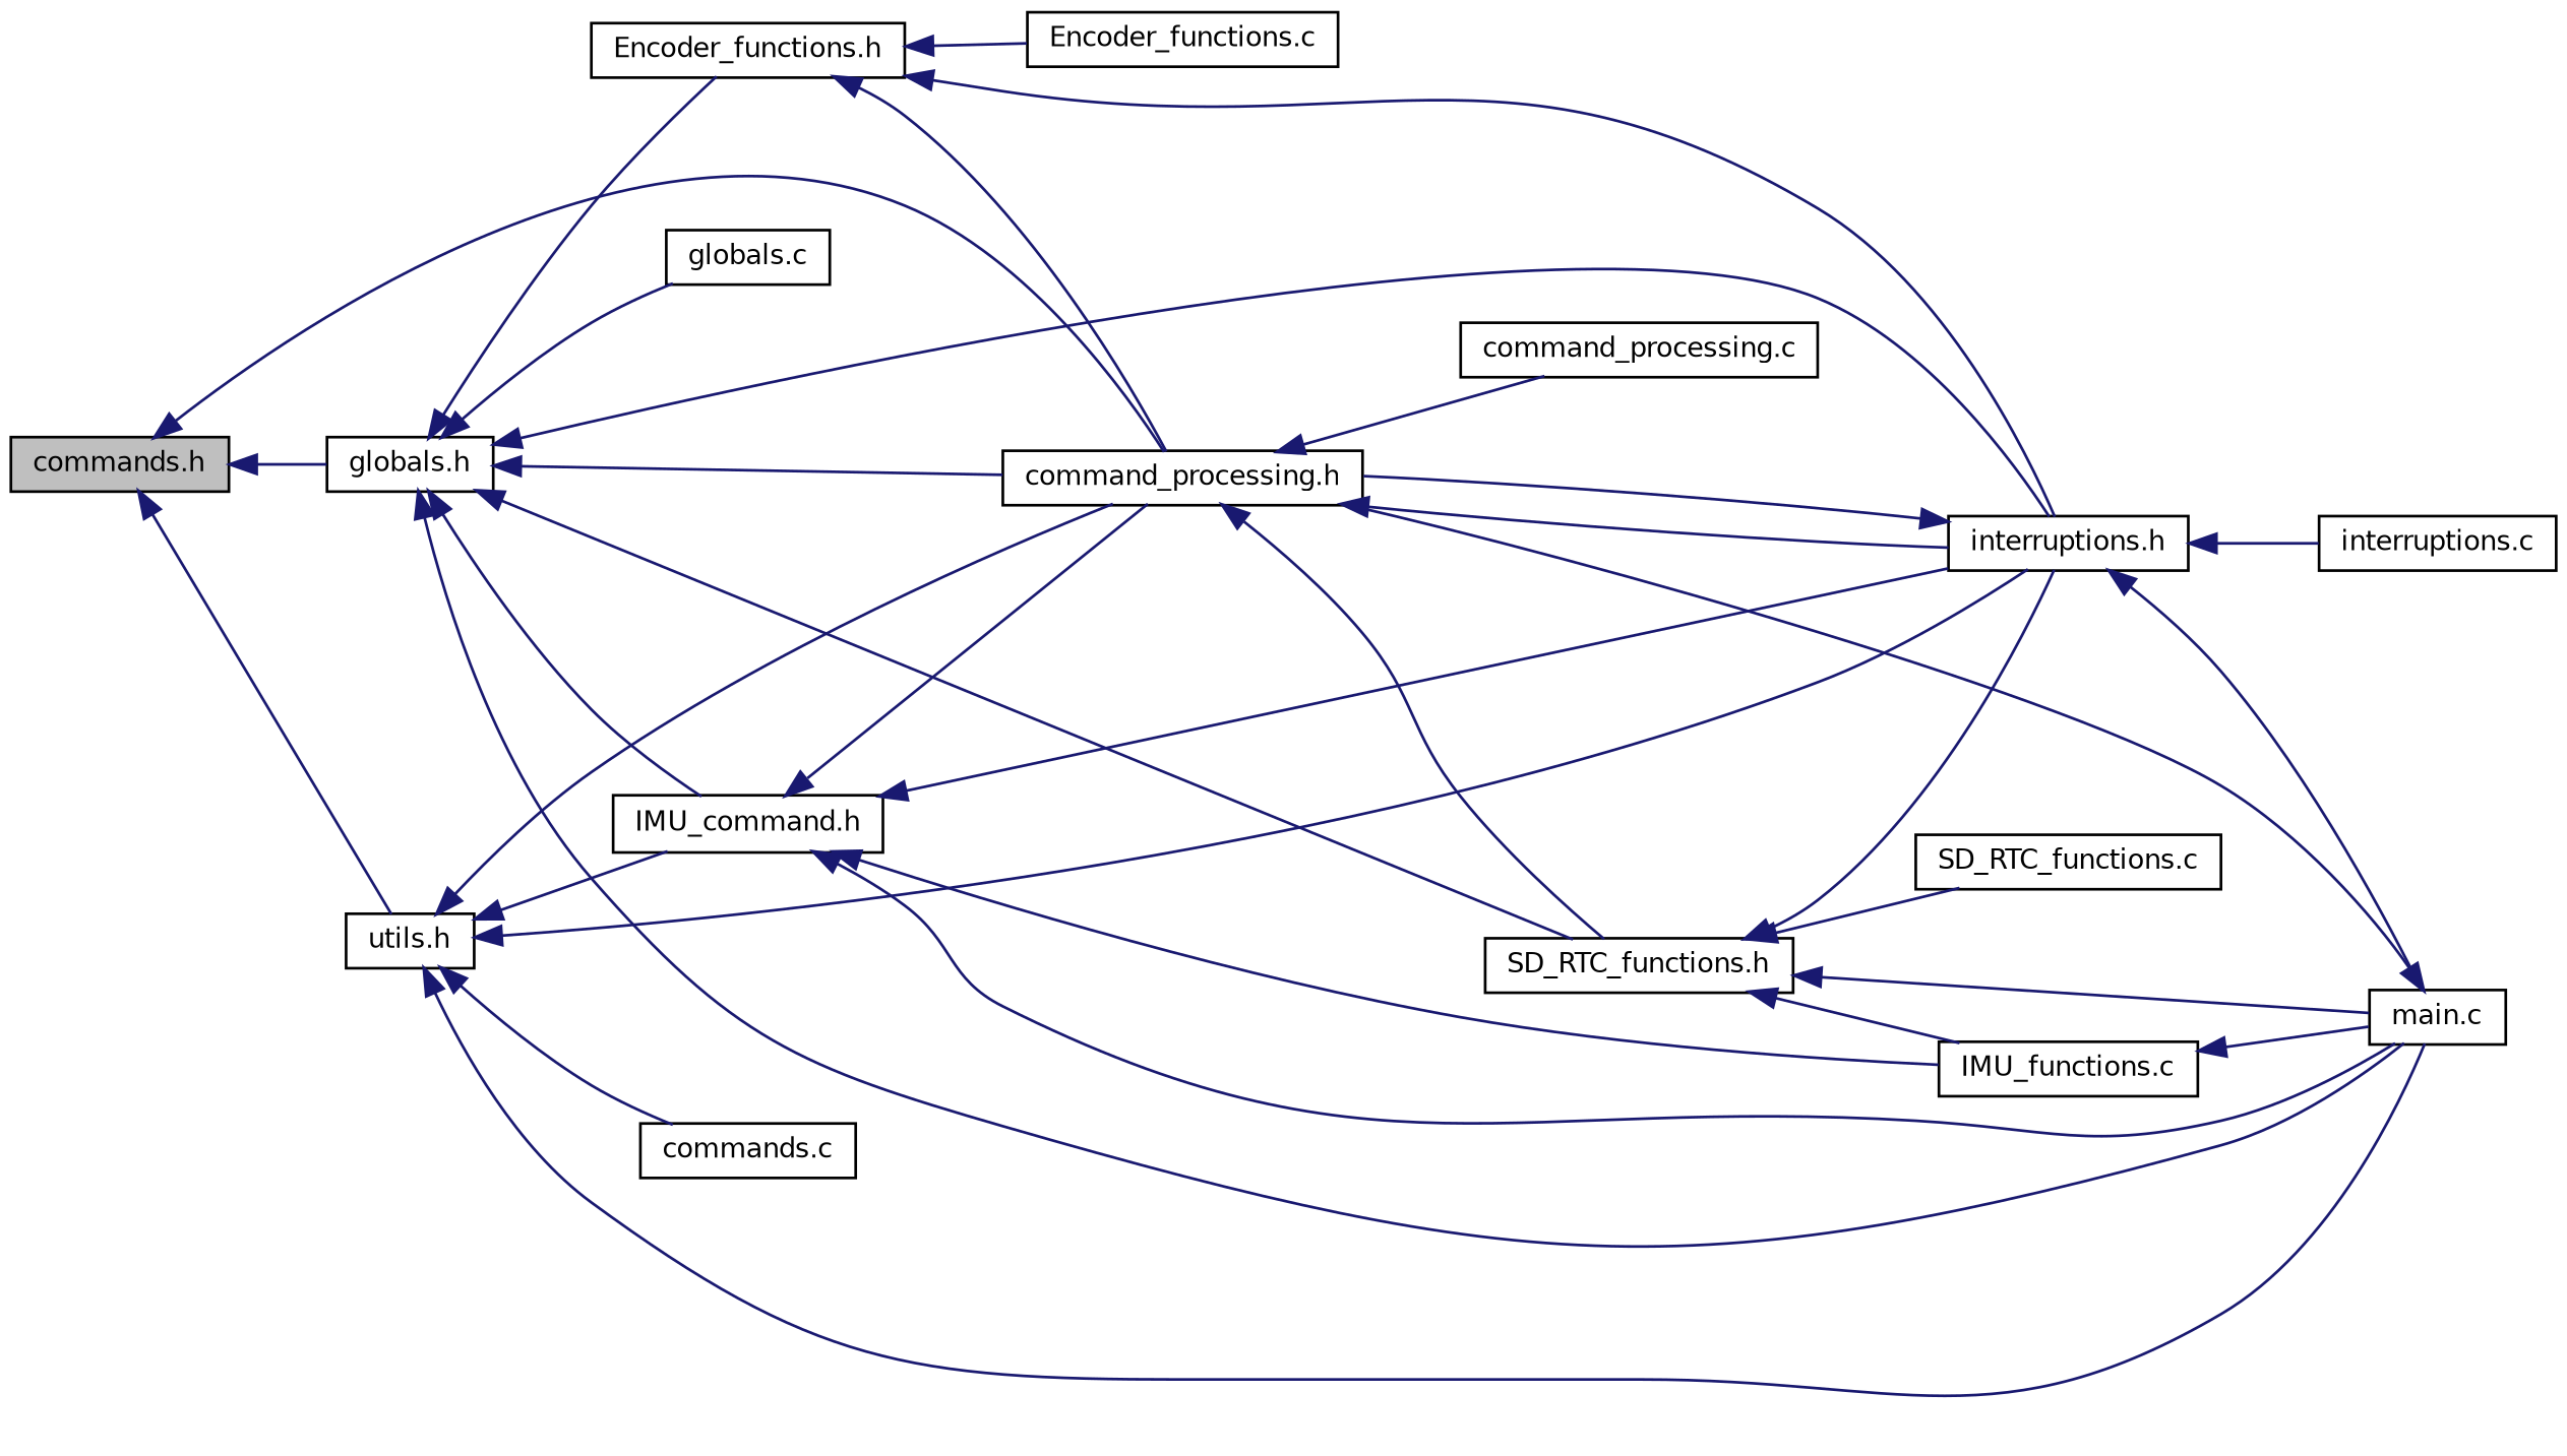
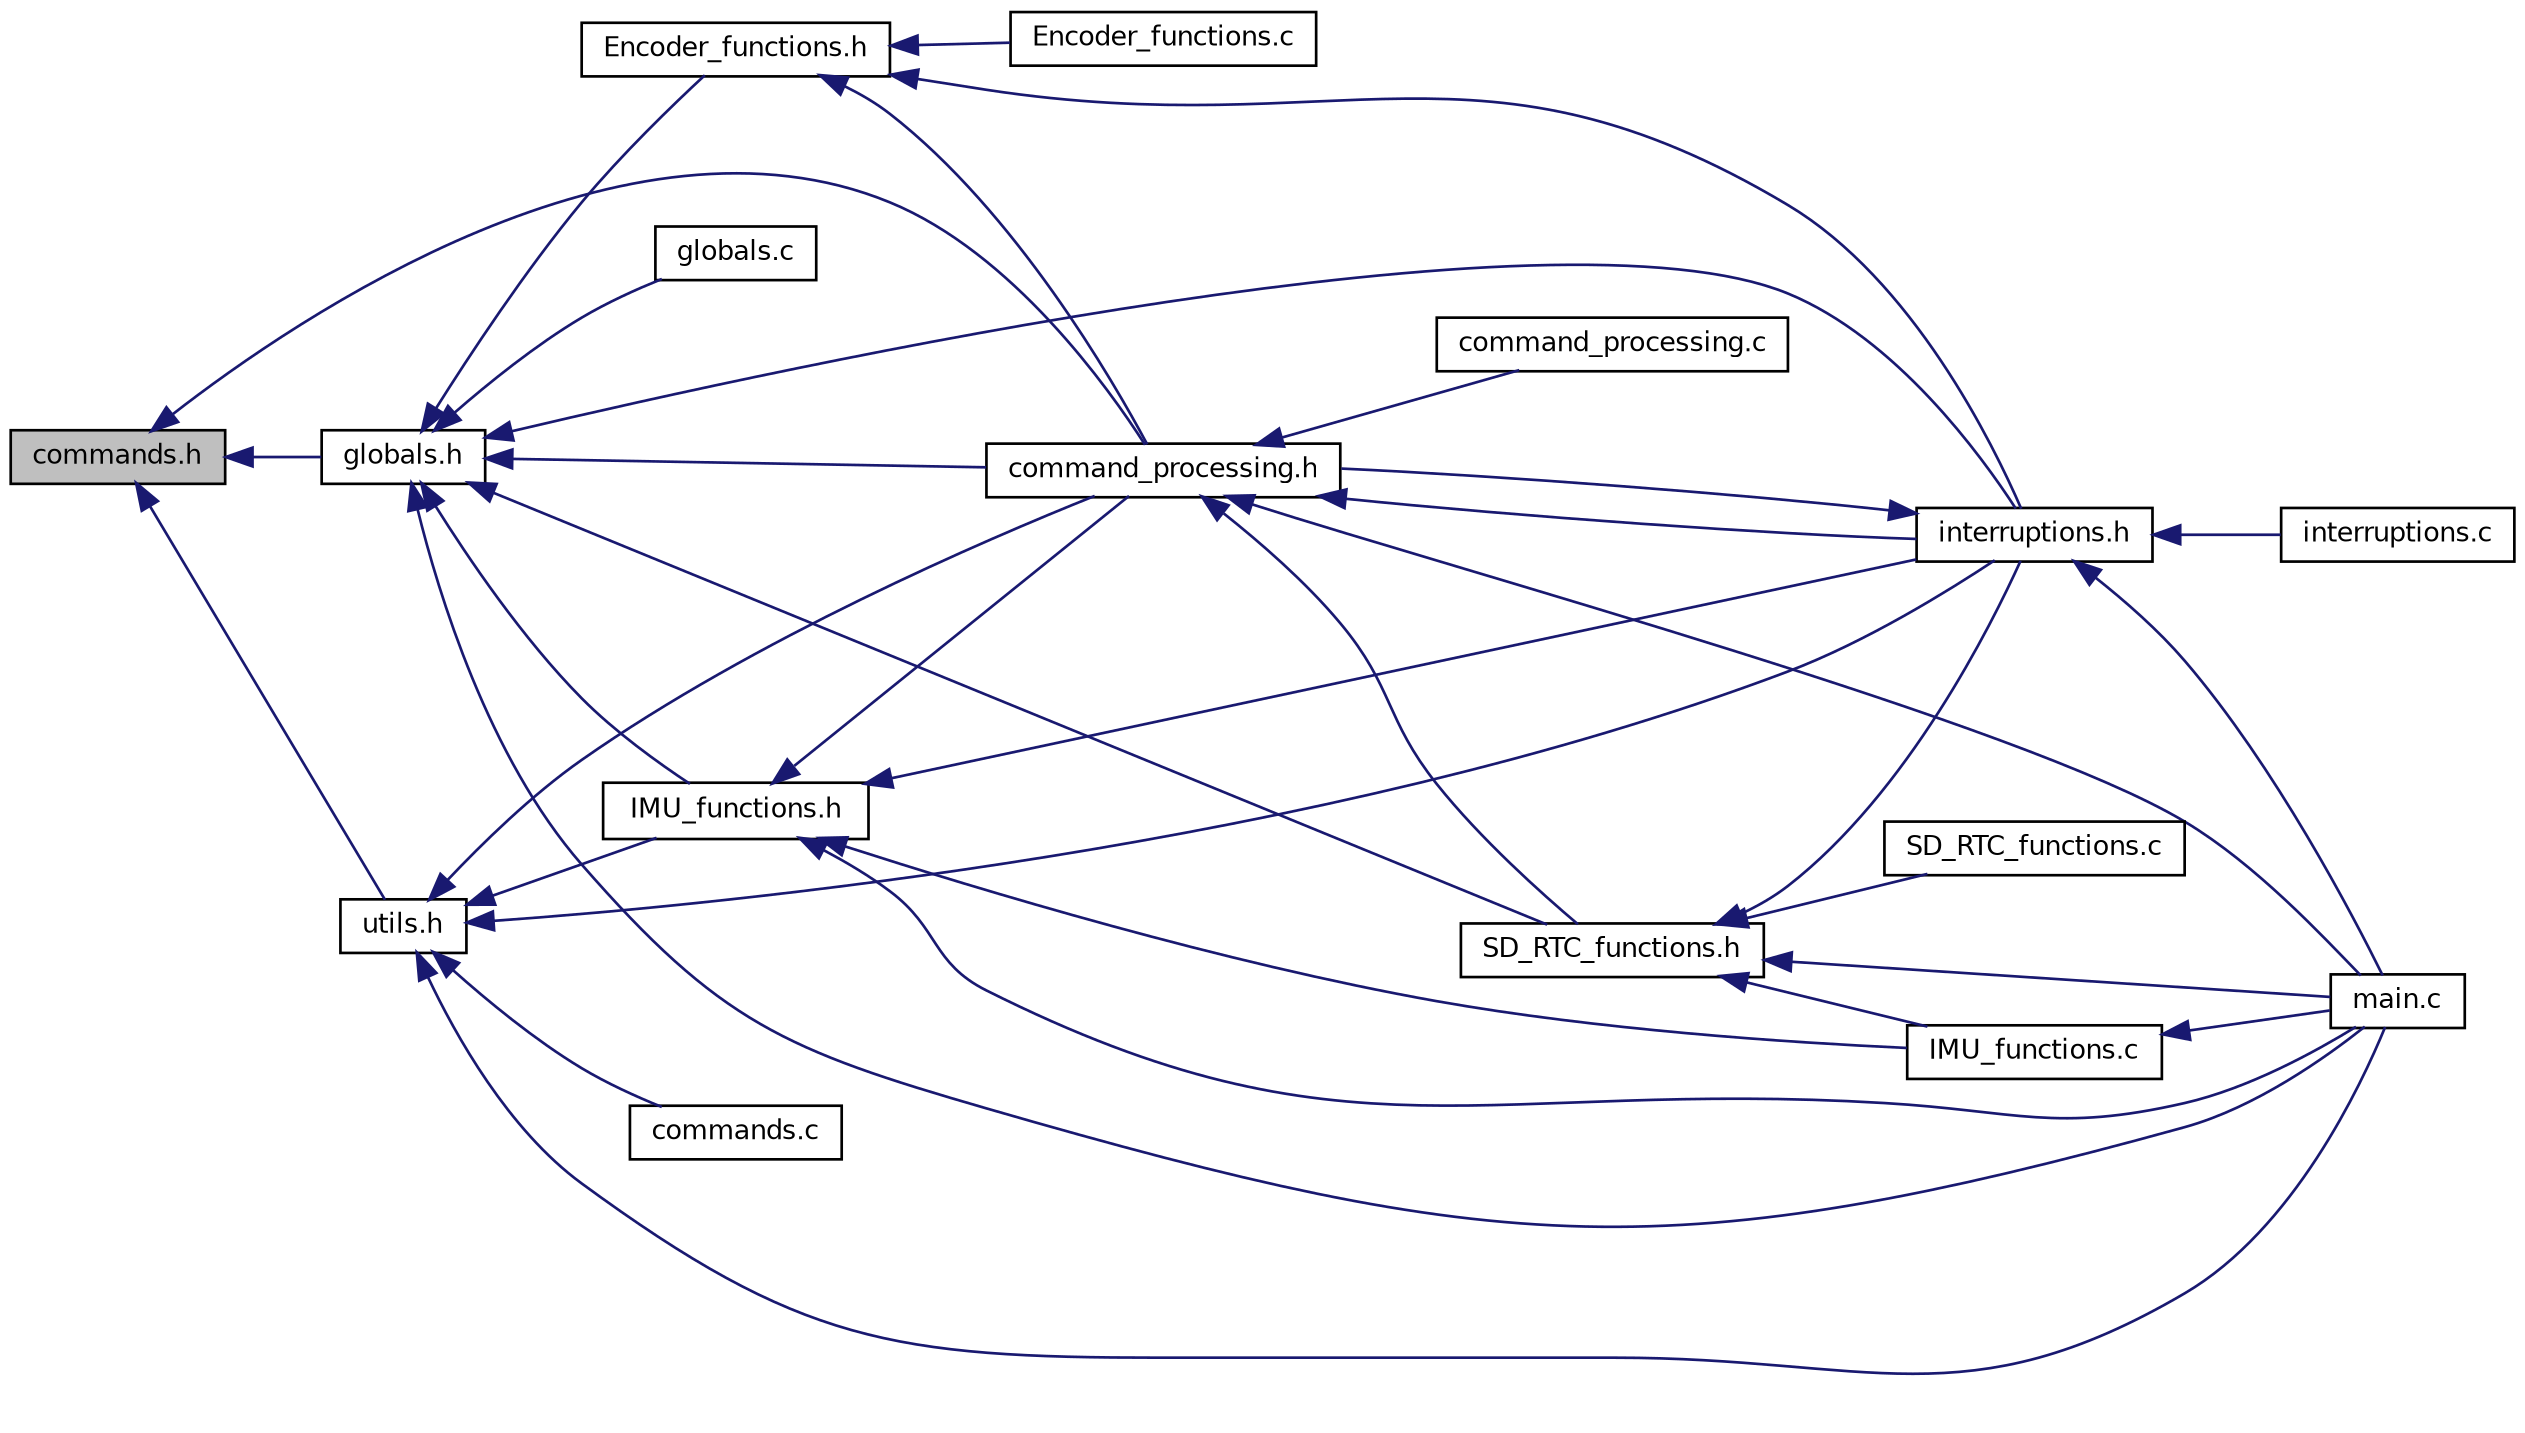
  digraph {
    rankdir=LR
    node [color=black fillcolor=white fontname=Helvetica fontsize=10 shape=record style=filled]
    edge [color=midnightblue dir=back fontname=Helvetica fontsize=10 labelfontname=Helvetica labelfontsize=10 style=solid]
    n1 [fillcolor=grey75 fontcolor=black height=0.2 label="commands.h" width=0.4]
    n2 [height=0.2 label="globals.h" width=0.4]
    n3 [height=0.2 label="command_processing.h" width=0.4]
    n4 [height=0.2 label="utils.h" width=0.4]
    n5 [height=0.2 label="SD_RTC_functions.h" width=0.4]
    n6 [height=0.2 label="interruptions.h" width=0.4]
    n7 [height=0.2 label="main.c" width=0.4]
-   n8 [height=0.2 label="IMU_command.h" width=0.4]
+   n8 [height=0.2 label="IMU_functions.h" width=0.4]
    n9 [height=0.2 label="Encoder_functions.h" width=0.4]
    n10 [height=0.2 label="globals.c" width=0.4]
    n11 [height=0.2 label="command_processing.c" width=0.4]
    n12 [height=0.2 label="SD_RTC_functions.c" width=0.4]
    n13 [height=0.2 label="IMU_functions.c" width=0.4]
    n14 [height=0.2 label="interruptions.c" width=0.4]
    n15 [height=0.2 label="commands.c" width=0.4]
    n16 [height=0.2 label="Encoder_functions.c" width=0.4]
    n1 -> n2
    n1 -> n3
    n1 -> n4
    n2 -> n3
    n2 -> n5
    n2 -> n6
    n2 -> n7
    n2 -> n8
    n2 -> n9
    n2 -> n10
    n3 -> n5
    n3 -> n6
-   n7 -> n3
+   n3 -> n7
    n3 -> n11
    n4 -> n3
    n4 -> n6
    n4 -> n7
    n4 -> n8
    n4 -> n15
    n5 -> n6
    n5 -> n7
    n5 -> n12
    n5 -> n13
    n6 -> n3
    n6 -> n7
    n6 -> n14
    n8 -> n3
    n8 -> n6
    n8 -> n7
    n8 -> n13
    n9 -> n3
    n9 -> n6
    n9 -> n16
    n13 -> n7
  }
